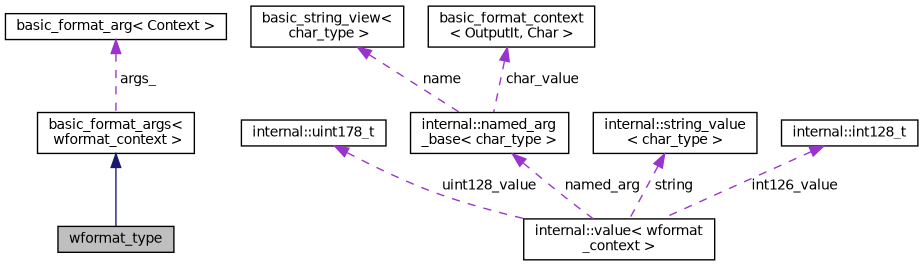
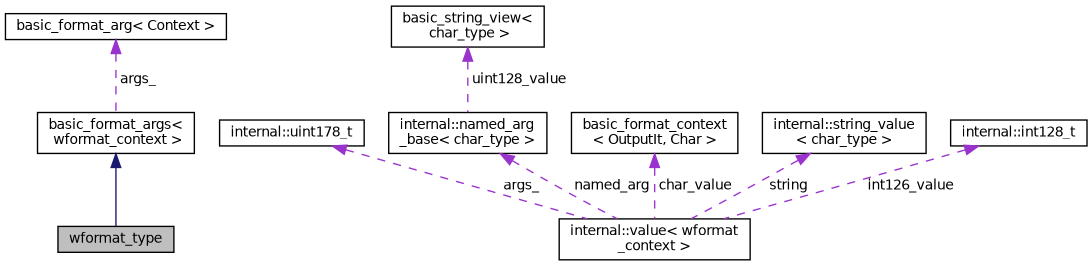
  digraph {
    rankdir=TB
    node [color=black fillcolor=white fontname=Helvetica fontsize=10 shape=record style=filled]
    edge [color=darkorchid3 dir=back fontname=Helvetica fontsize=10 labelfontname=Helvetica labelfontsize=10 style=dashed]
    n1 [fillcolor=grey75 fontcolor=black height=0.2 label=wformat_type width=0.4]
    n2 [height=0.2 label="basic_format_args\<\l wformat_context \>" width=0.4]
    n3 [height=0.2 label="basic_format_arg\< Context \>" width=0.4]
    n4 [height=0.2 label="internal::value\< wformat\l_context \>" width=0.4]
    n5 [height=0.2 label="internal::uint178_t" width=0.4]
    n6 [height=0.2 label="internal::named_arg\l_base\< char_type \>" width=0.4]
    n7 [height=0.2 label="basic_string_view\<\l char_type \>" width=0.4]
    n8 [height=0.2 label="basic_format_context\l\< OutputIt, Char \>" width=0.4]
    n9 [height=0.2 label="internal::string_value\l\< char_type \>" width=0.4]
    n10 [height=0.2 label="internal::int128_t" width=0.4]
    n2 -> n1 [color=midnightblue style=solid]
    n3 -> n2 [label=" args_"]
-   n5 -> n4 [label=" uint128_value"]
+   n5 -> n4 [label=" args_"]
    n6 -> n4 [label=" named_arg"]
-   n7 -> n6 [label=" name"]
-   n8 -> n6 [label=" char_value"]
+   n7 -> n6 [label=" uint128_value"]
+   n8 -> n4 [label=" char_value"]
    n9 -> n4 [label=" string"]
    n10 -> n4 [label=" int126_value"]
  }
